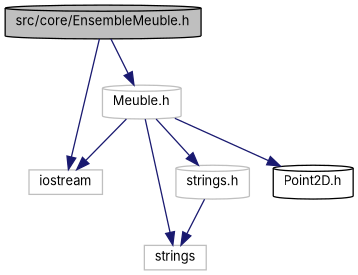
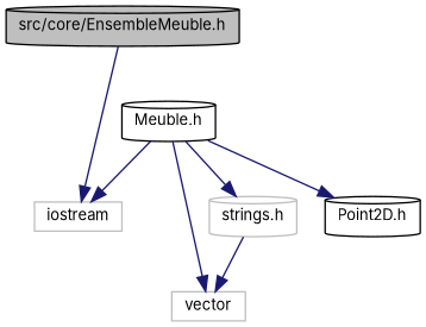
  digraph {
    fontname=Inter
    node [color=black fillcolor=white fontname=Inter fontsize=10 shape=cylinder style=filled]
    edge [color=midnightblue fontname=Inter fontsize=10 labelfontname=Helvetica labelfontsize=10 style=solid]
    n1 [fillcolor=grey75 fontcolor=black height=0.2 label="src/core/EnsembleMeuble.h" width=0.4]
-   n2 [color=grey75 height=0.2 label="Meuble.h" width=0.4]
+   n2 [height=0.2 label="Meuble.h" width=0.4]
    n3 [color=grey75 height=0.2 label=iostream shape=box width=0.4]
-   n4 [color=grey75 height=0.2 label=strings shape=box width=0.4]
+   n4 [color=grey75 height=0.2 label=vector shape=box width=0.4]
    n5 [color=grey75 height=0.2 label="strings.h" width=0.4]
    n6 [height=0.2 label="Point2D.h" width=0.4]
-   n1 -> n2
    n1 -> n3
    n2 -> n3
    n2 -> n4
    n2 -> n5
    n2 -> n6
    n5 -> n4
  }
